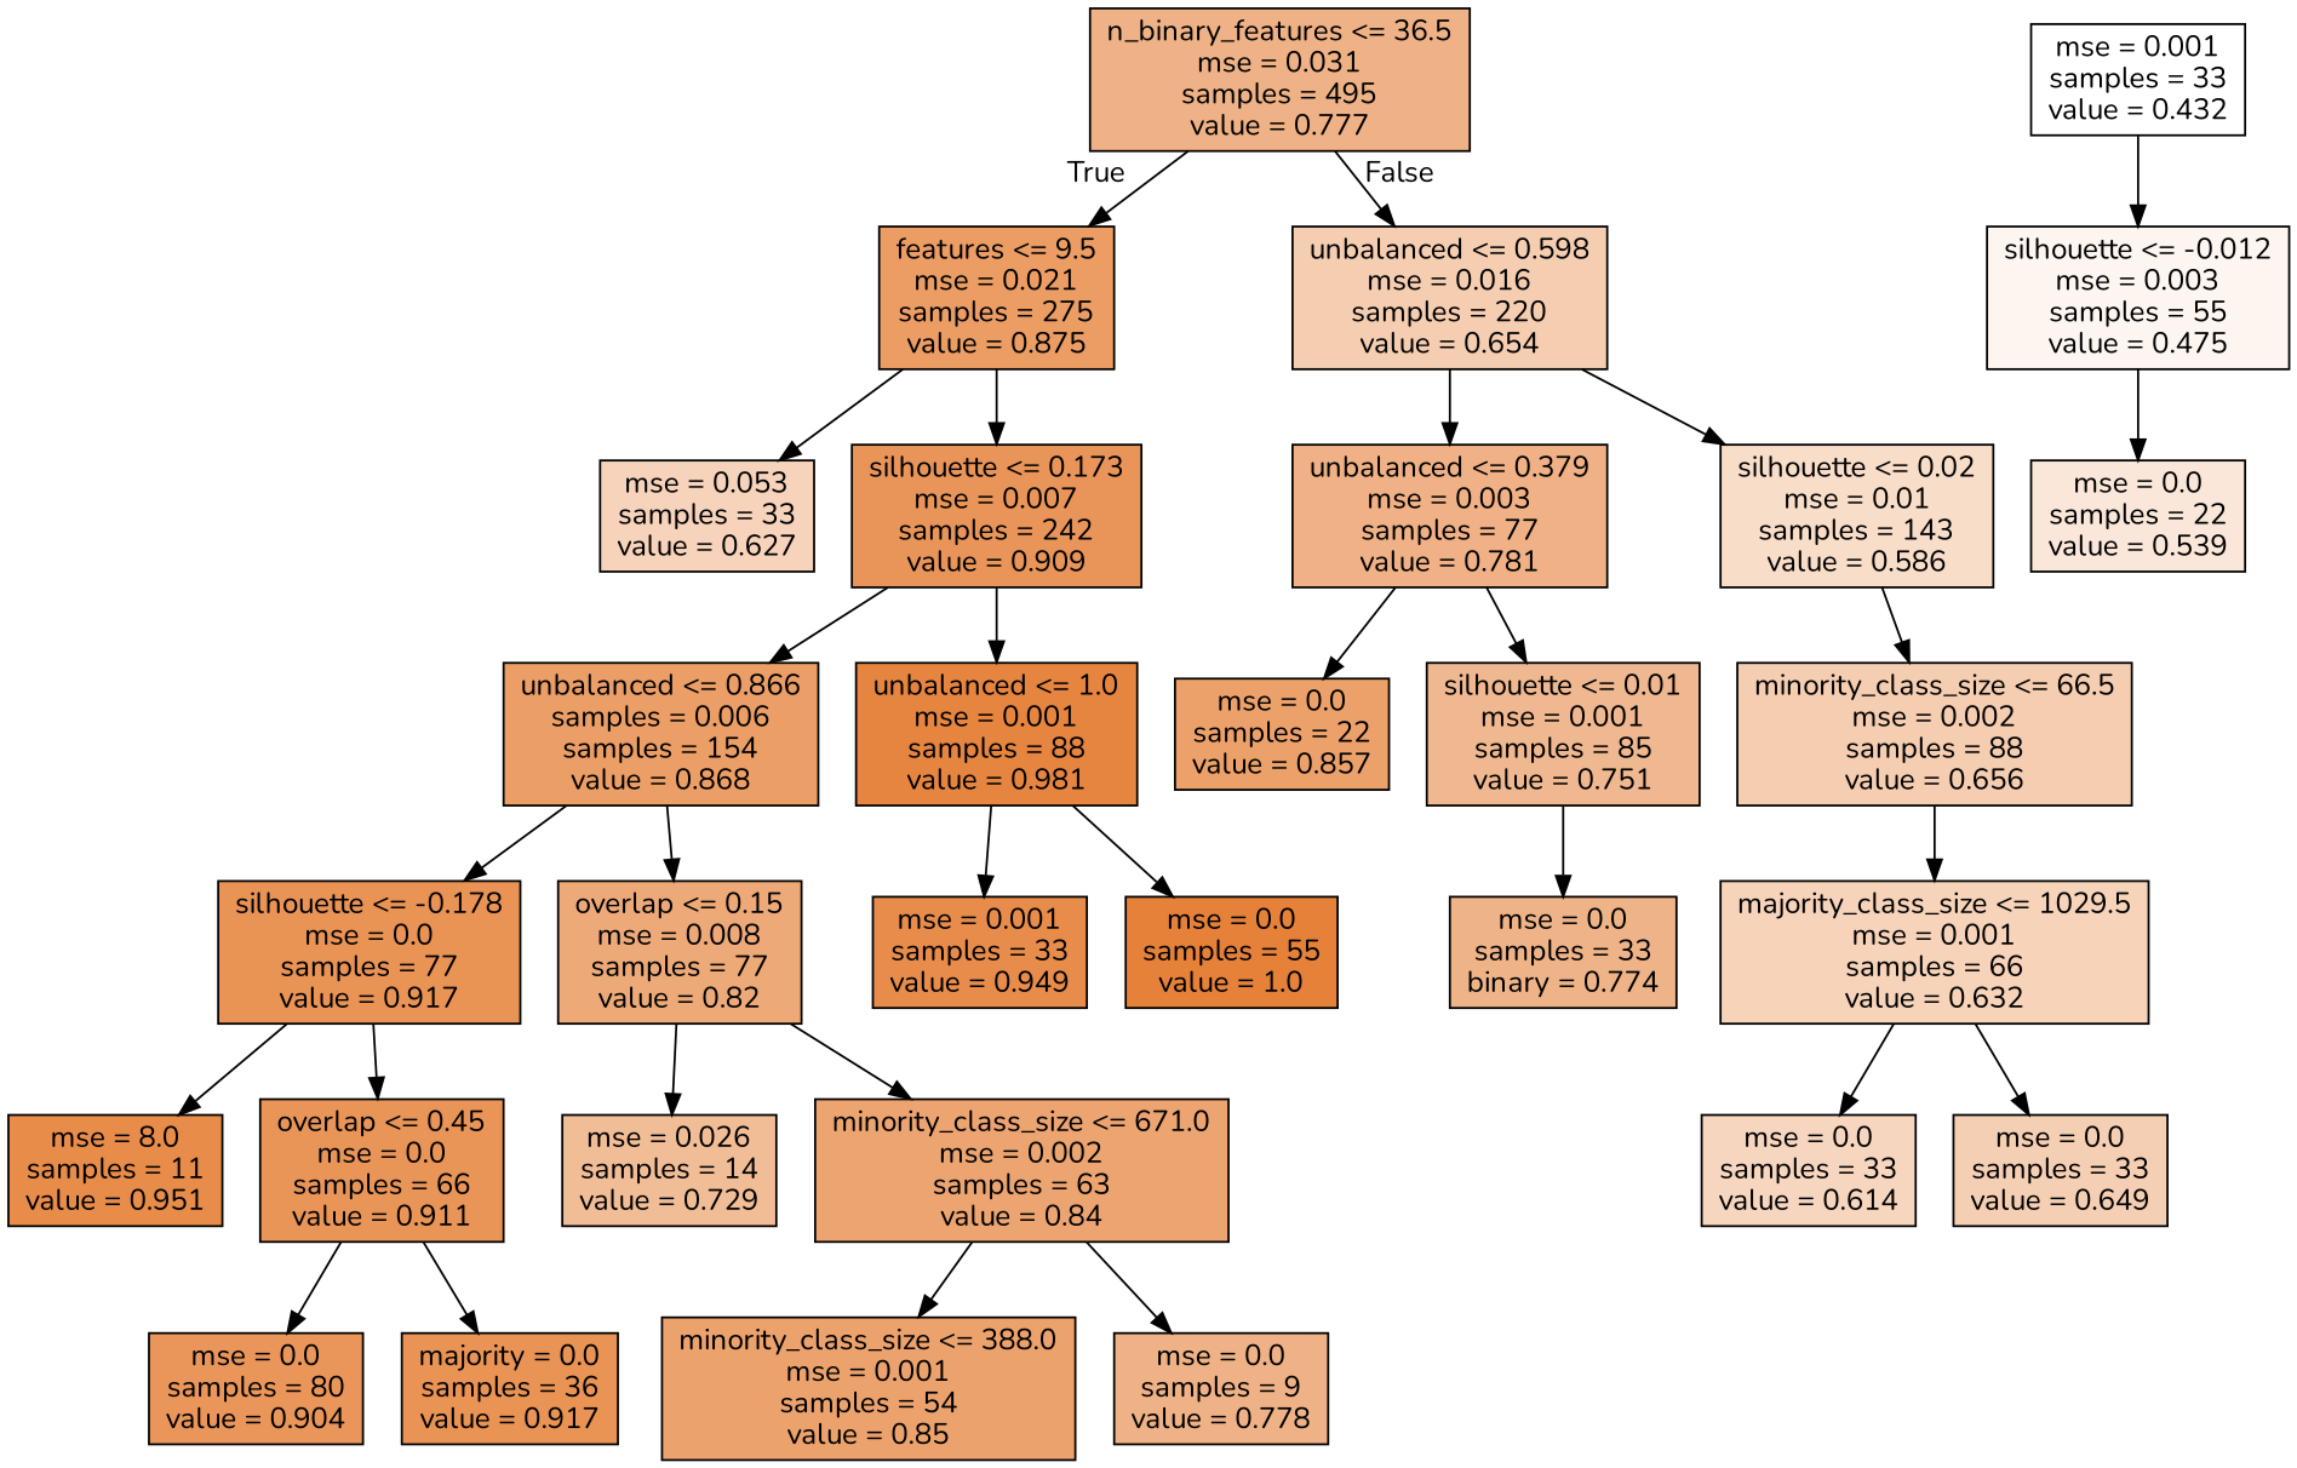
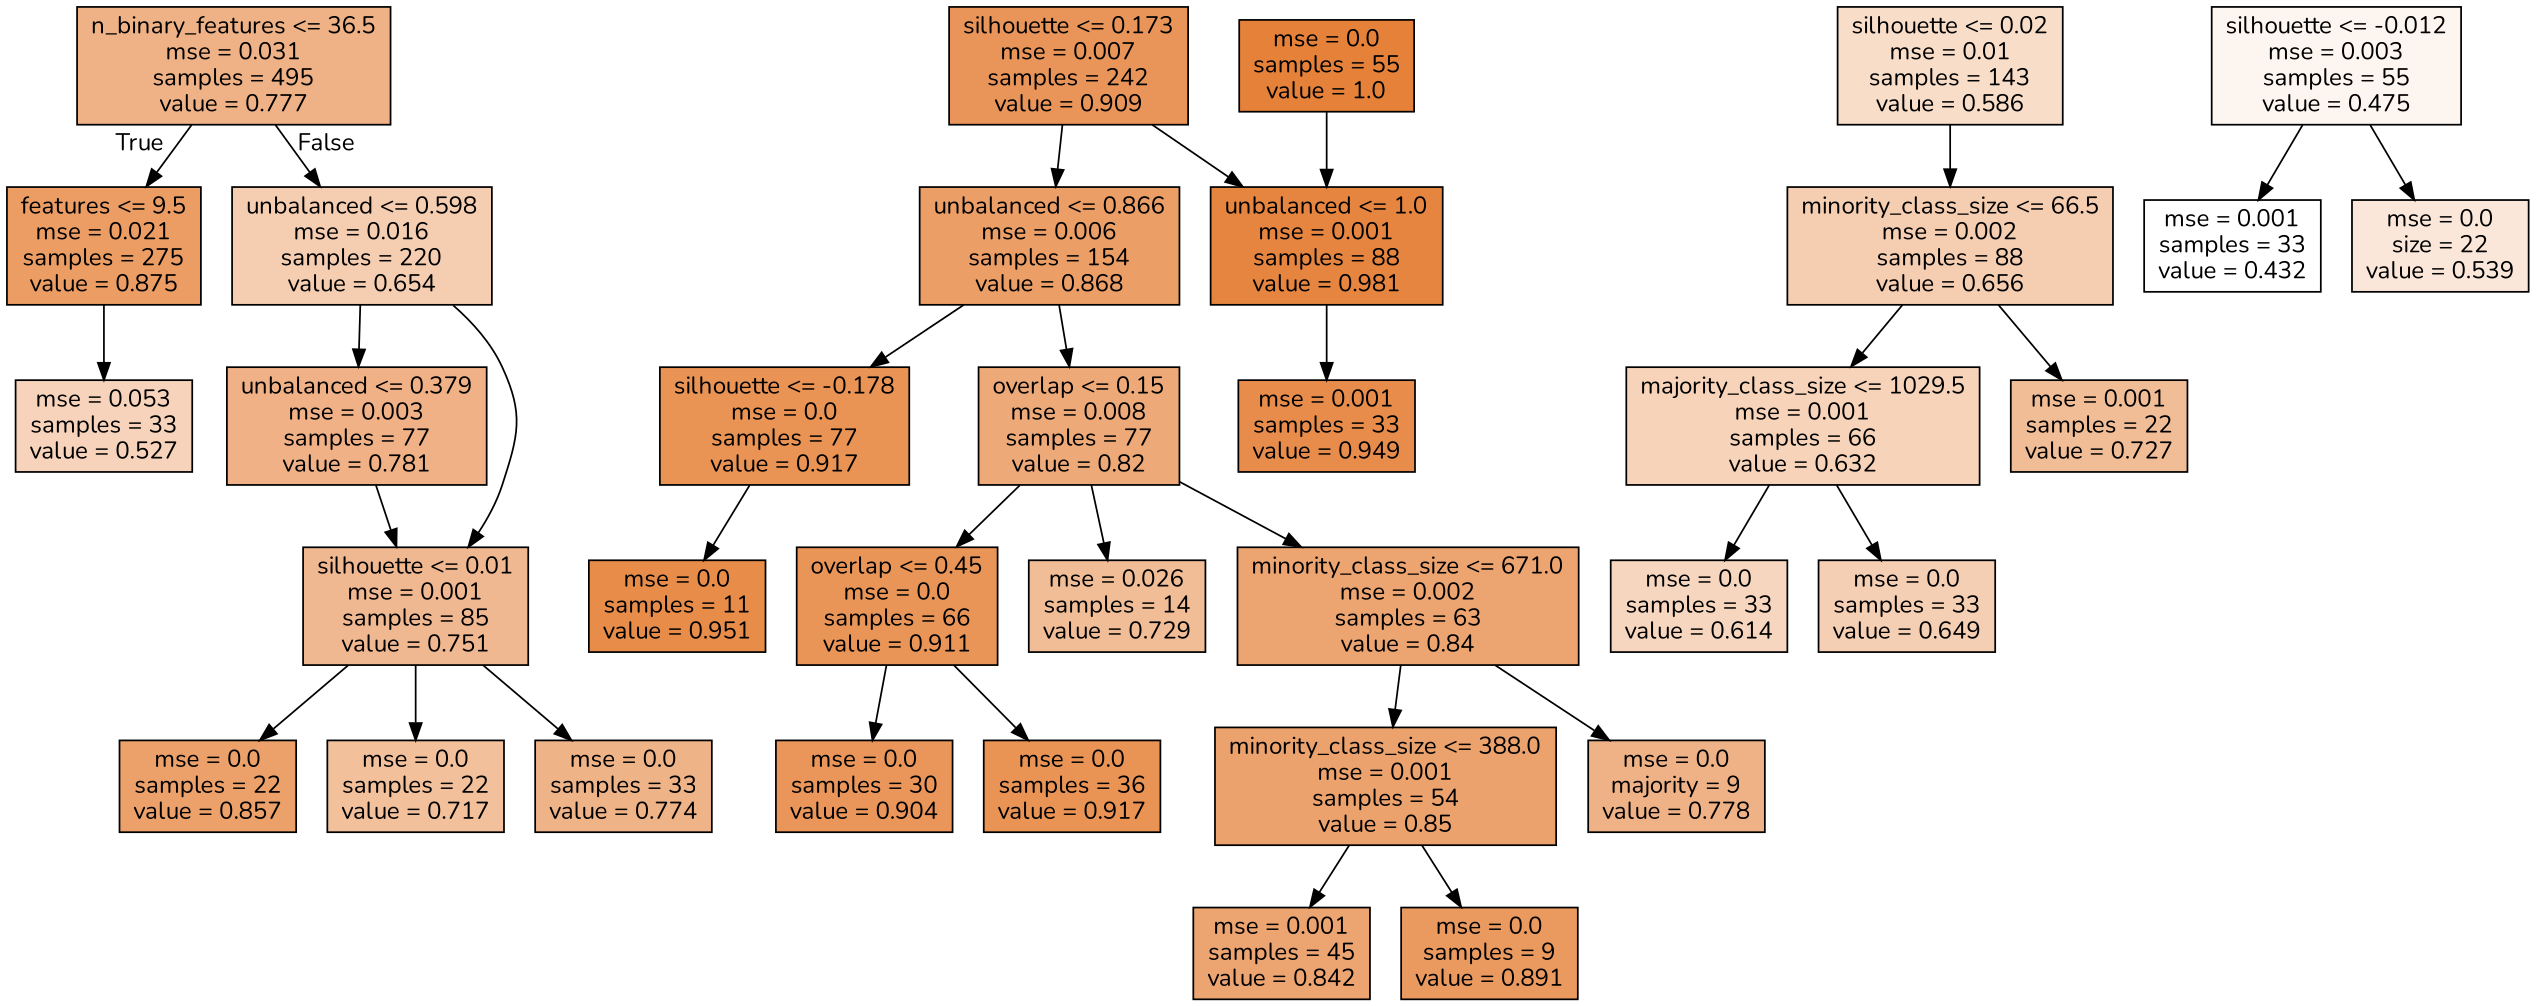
  digraph {
    fontname=Nunito
    node [color=black fillcolor="#e581399b" fontname=Nunito shape=box style=filled]
    edge [fontname=Nunito]
    n1 [label="n_binary_features <= 36.5\nmse = 0.031\nsamples = 495\nvalue = 0.777"]
    n2 [fillcolor="#e58139c7" label="features <= 9.5\nmse = 0.021\nsamples = 275\nvalue = 0.875"]
    n3 [fillcolor="#e5813964" label="unbalanced <= 0.598\nmse = 0.016\nsamples = 220\nvalue = 0.654"]
-   n4 [fillcolor="#e5813958" label="mse = 0.053\nsamples = 33\nvalue = 0.627"]
+   n4 [fillcolor="#e5813958" label="mse = 0.053\nsamples = 33\nvalue = 0.527"]
    n5 [fillcolor="#e58139d6" label="silhouette <= 0.173\nmse = 0.007\nsamples = 242\nvalue = 0.909"]
    n6 [fillcolor="#e581399d" label="unbalanced <= 0.379\nmse = 0.003\nsamples = 77\nvalue = 0.781"]
    n7 [fillcolor="#e5813945" label="silhouette <= 0.02\nmse = 0.01\nsamples = 143\nvalue = 0.586"]
-   n8 [fillcolor="#e58139c4" label="unbalanced <= 0.866\nsamples = 0.006\nsamples = 154\nvalue = 0.868"]
+   n8 [fillcolor="#e58139c4" label="unbalanced <= 0.866\nmse = 0.006\nsamples = 154\nvalue = 0.868"]
    n9 [fillcolor="#e58139f6" label="unbalanced <= 1.0\nmse = 0.001\nsamples = 88\nvalue = 0.981"]
    n10 [fillcolor="#e58139da" label="silhouette <= -0.178\nmse = 0.0\nsamples = 77\nvalue = 0.917"]
    n11 [fillcolor="#e58139ae" label="overlap <= 0.15\nmse = 0.008\nsamples = 77\nvalue = 0.82"]
    n12 [fillcolor="#e58139e8" label="mse = 0.001\nsamples = 33\nvalue = 0.949"]
    n13 [fillcolor="#e58139ff" label="mse = 0.0\nsamples = 55\nvalue = 1.0"]
-   n14 [fillcolor="#e58139e9" label="mse = 8.0\nsamples = 11\nvalue = 0.951"]
+   n14 [fillcolor="#e58139e9" label="mse = 0.0\nsamples = 11\nvalue = 0.951"]
    n15 [fillcolor="#e58139d7" label="overlap <= 0.45\nmse = 0.0\nsamples = 66\nvalue = 0.911"]
    n16 [fillcolor="#e5813985" label="mse = 0.026\nsamples = 14\nvalue = 0.729"]
    n17 [fillcolor="#e58139b7" label="minority_class_size <= 671.0\nmse = 0.002\nsamples = 63\nvalue = 0.84"]
-   n18 [fillcolor="#e58139d4" label="mse = 0.0\nsamples = 80\nvalue = 0.904"]
-   n19 [fillcolor="#e58139da" label="majority = 0.0\nsamples = 36\nvalue = 0.917"]
+   n18 [fillcolor="#e58139d4" label="mse = 0.0\nsamples = 30\nvalue = 0.904"]
+   n19 [fillcolor="#e58139da" label="mse = 0.0\nsamples = 36\nvalue = 0.917"]
    n20 [fillcolor="#e58139bc" label="minority_class_size <= 388.0\nmse = 0.001\nsamples = 54\nvalue = 0.85"]
-   n21 [label="mse = 0.0\nsamples = 9\nvalue = 0.778"]
+   n21 [label="mse = 0.0\nmajority = 9\nvalue = 0.778"]
+   n22 [fillcolor="#e58139b8" label="mse = 0.001\nsamples = 45\nvalue = 0.842"]
+   n23 [fillcolor="#e58139ce" label="mse = 0.0\nsamples = 9\nvalue = 0.891"]
    n24 [fillcolor="#e58139bf" label="mse = 0.0\nsamples = 22\nvalue = 0.857"]
    n25 [fillcolor="#e581398f" label="silhouette <= 0.01\nmse = 0.001\nsamples = 85\nvalue = 0.751"]
    n26 [fillcolor="#e5813964" label="minority_class_size <= 66.5\nmse = 0.002\nsamples = 88\nvalue = 0.656"]
-   n28 [fillcolor="#e5813999" label="mse = 0.0\nsamples = 33\nbinary = 0.774"]
+   n27 [fillcolor="#e5813980" label="mse = 0.0\nsamples = 22\nvalue = 0.717"]
+   n28 [fillcolor="#e5813999" label="mse = 0.0\nsamples = 33\nvalue = 0.774"]
    n29 [fillcolor="#e5813913" label="silhouette <= -0.012\nmse = 0.003\nsamples = 55\nvalue = 0.475"]
    n30 [fillcolor="#e5813900" label="mse = 0.001\nsamples = 33\nvalue = 0.432"]
-   n31 [fillcolor="#e5813930" label="mse = 0.0\nsamples = 22\nvalue = 0.539"]
+   n31 [fillcolor="#e5813930" label="mse = 0.0\nsize = 22\nvalue = 0.539"]
    n32 [fillcolor="#e5813959" label="majority_class_size <= 1029.5\nmse = 0.001\nsamples = 66\nvalue = 0.632"]
+   n33 [fillcolor="#e5813985" label="mse = 0.001\nsamples = 22\nvalue = 0.727"]
    n34 [fillcolor="#e5813952" label="mse = 0.0\nsamples = 33\nvalue = 0.614"]
    n35 [fillcolor="#e5813961" label="mse = 0.0\nsamples = 33\nvalue = 0.649"]
    n1 -> n2 [headlabel=True labelangle=45 labeldistance=2.5]
    n1 -> n3 [headlabel=False labelangle=-45 labeldistance=2.5]
    n2 -> n4
-   n2 -> n5
    n3 -> n6
-   n3 -> n7
+   n3 -> n25
    n5 -> n8
    n5 -> n9
-   n6 -> n24
+   n25 -> n24
    n6 -> n25
    n7 -> n26
    n8 -> n10
    n8 -> n11
    n9 -> n12
-   n9 -> n13
+   n13 -> n9
    n10 -> n14
-   n10 -> n15
+   n11 -> n15
    n11 -> n16
    n11 -> n17
    n15 -> n18
    n15 -> n19
    n17 -> n20
    n17 -> n21
+   n20 -> n22
+   n20 -> n23
+   n25 -> n27
    n25 -> n28
    n26 -> n32
-   n30 -> n29
+   n26 -> n33
+   n29 -> n30
    n29 -> n31
    n32 -> n34
    n32 -> n35
  }
